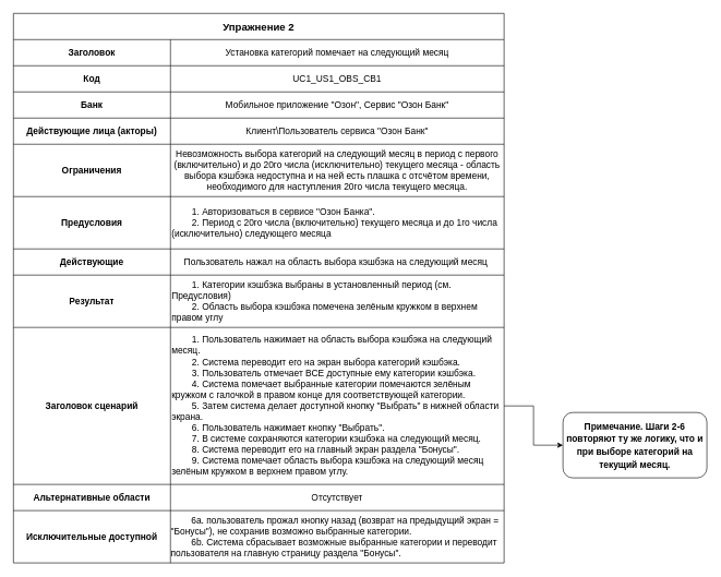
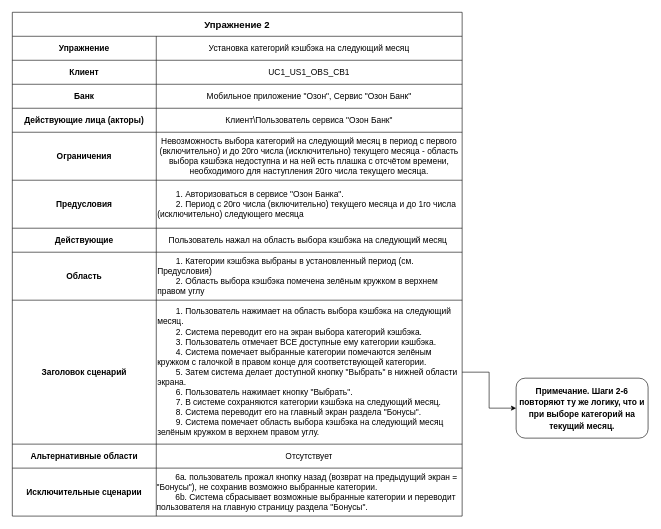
  <mxCell id="0" />
  <mxCell id="1" parent="0" />
  <mxCell id="2" value="" style="edgeStyle=orthogonalEdgeStyle;rounded=0;orthogonalLoop=1;jettySize=auto;html=1;exitX=1;exitY=0.5;exitDx=0;exitDy=0;" parent="1" source="28" target="37" edge="1"><mxGeometry relative="1" as="geometry"><Array as="points" /></mxGeometry></mxCell>
  <mxCell id="3" value="Упражнение 2" style="shape=table;startSize=40;container=1;collapsible=0;childLayout=tableLayout;fontSize=16;fontStyle=1;perimeterSpacing=10;" parent="1" vertex="1"><mxGeometry x="20" y="20" width="750" height="840" as="geometry" /></mxCell>
  <mxCell id="4" value="" style="shape=tableRow;horizontal=0;startSize=0;swimlaneHead=0;swimlaneBody=0;strokeColor=inherit;top=0;left=0;bottom=0;right=0;collapsible=0;dropTarget=0;fillColor=none;points=[[0,0.5],[1,0.5]];portConstraint=eastwest;" parent="3" vertex="1"><mxGeometry y="40" width="750" height="40" as="geometry" /></mxCell>
- <mxCell id="5" value="&lt;font style=&quot;font-size: 14px;&quot;&gt;&lt;b&gt;Заголовок&lt;/b&gt;&lt;/font&gt;" style="shape=partialRectangle;html=1;whiteSpace=wrap;connectable=0;strokeColor=inherit;overflow=hidden;fillColor=none;top=0;left=0;bottom=0;right=0;pointerEvents=1;" parent="4" vertex="1"><mxGeometry width="240" height="40" as="geometry"><mxRectangle width="240" height="40" as="alternateBounds" /></mxGeometry></mxCell>
- <mxCell id="6" value="&lt;font style=&quot;font-size: 14px;&quot;&gt;Установка категорий помечает на следующий месяц&lt;/font&gt;" style="shape=partialRectangle;html=1;whiteSpace=wrap;connectable=0;strokeColor=inherit;overflow=hidden;fillColor=none;top=0;left=0;bottom=0;right=0;pointerEvents=1;" parent="4" vertex="1"><mxGeometry x="240" width="510" height="40" as="geometry"><mxRectangle width="510" height="40" as="alternateBounds" /></mxGeometry></mxCell>
+ <mxCell id="5" value="&lt;font style=&quot;font-size: 14px;&quot;&gt;&lt;b&gt;Упражнение&lt;/b&gt;&lt;/font&gt;" style="shape=partialRectangle;html=1;whiteSpace=wrap;connectable=0;strokeColor=inherit;overflow=hidden;fillColor=none;top=0;left=0;bottom=0;right=0;pointerEvents=1;" parent="4" vertex="1"><mxGeometry width="240" height="40" as="geometry"><mxRectangle width="240" height="40" as="alternateBounds" /></mxGeometry></mxCell>
+ <mxCell id="6" value="&lt;font style=&quot;font-size: 14px;&quot;&gt;Установка категорий кэшбэка на следующий месяц&lt;/font&gt;" style="shape=partialRectangle;html=1;whiteSpace=wrap;connectable=0;strokeColor=inherit;overflow=hidden;fillColor=none;top=0;left=0;bottom=0;right=0;pointerEvents=1;" parent="4" vertex="1"><mxGeometry x="240" width="510" height="40" as="geometry"><mxRectangle width="510" height="40" as="alternateBounds" /></mxGeometry></mxCell>
  <mxCell id="7" value="" style="shape=tableRow;horizontal=0;startSize=0;swimlaneHead=0;swimlaneBody=0;strokeColor=inherit;top=0;left=0;bottom=0;right=0;collapsible=0;dropTarget=0;fillColor=none;points=[[0,0.5],[1,0.5]];portConstraint=eastwest;" parent="3" vertex="1"><mxGeometry y="80" width="750" height="40" as="geometry" /></mxCell>
- <mxCell id="8" value="&lt;font style=&quot;font-size: 14px;&quot;&gt;&lt;b&gt;Код&lt;/b&gt;&lt;/font&gt;" style="shape=partialRectangle;html=1;whiteSpace=wrap;connectable=0;strokeColor=inherit;overflow=hidden;fillColor=none;top=0;left=0;bottom=0;right=0;pointerEvents=1;" parent="7" vertex="1"><mxGeometry width="240" height="40" as="geometry"><mxRectangle width="240" height="40" as="alternateBounds" /></mxGeometry></mxCell>
+ <mxCell id="8" value="&lt;font style=&quot;font-size: 14px;&quot;&gt;&lt;b&gt;Клиент&lt;/b&gt;&lt;/font&gt;" style="shape=partialRectangle;html=1;whiteSpace=wrap;connectable=0;strokeColor=inherit;overflow=hidden;fillColor=none;top=0;left=0;bottom=0;right=0;pointerEvents=1;" parent="7" vertex="1"><mxGeometry width="240" height="40" as="geometry"><mxRectangle width="240" height="40" as="alternateBounds" /></mxGeometry></mxCell>
  <mxCell id="9" value="&lt;span style=&quot;text-wrap: nowrap;&quot;&gt;&lt;font style=&quot;font-size: 14px;&quot;&gt;UC1_US1_OBS_CB1&lt;/font&gt;&lt;/span&gt;" style="shape=partialRectangle;html=1;whiteSpace=wrap;connectable=0;strokeColor=inherit;overflow=hidden;fillColor=none;top=0;left=0;bottom=0;right=0;pointerEvents=1;" parent="7" vertex="1"><mxGeometry x="240" width="510" height="40" as="geometry"><mxRectangle width="510" height="40" as="alternateBounds" /></mxGeometry></mxCell>
  <mxCell id="10" value="" style="shape=tableRow;horizontal=0;startSize=0;swimlaneHead=0;swimlaneBody=0;strokeColor=inherit;top=0;left=0;bottom=0;right=0;collapsible=0;dropTarget=0;fillColor=none;points=[[0,0.5],[1,0.5]];portConstraint=eastwest;" parent="3" vertex="1"><mxGeometry y="120" width="750" height="40" as="geometry" /></mxCell>
  <mxCell id="11" value="&lt;font style=&quot;font-size: 14px;&quot;&gt;&lt;b&gt;Банк&lt;/b&gt;&lt;/font&gt;" style="shape=partialRectangle;html=1;whiteSpace=wrap;connectable=0;strokeColor=inherit;overflow=hidden;fillColor=none;top=0;left=0;bottom=0;right=0;pointerEvents=1;" parent="10" vertex="1"><mxGeometry width="240" height="40" as="geometry"><mxRectangle width="240" height="40" as="alternateBounds" /></mxGeometry></mxCell>
  <mxCell id="12" value="&lt;font style=&quot;font-size: 14px;&quot;&gt;Мобильное приложение &quot;Озон&quot;, Сервис &quot;Озон Банк&quot;&lt;/font&gt;" style="shape=partialRectangle;html=1;whiteSpace=wrap;connectable=0;strokeColor=inherit;overflow=hidden;fillColor=none;top=0;left=0;bottom=0;right=0;pointerEvents=1;" parent="10" vertex="1"><mxGeometry x="240" width="510" height="40" as="geometry"><mxRectangle width="510" height="40" as="alternateBounds" /></mxGeometry></mxCell>
  <mxCell id="13" value="" style="shape=tableRow;horizontal=0;startSize=0;swimlaneHead=0;swimlaneBody=0;strokeColor=inherit;top=0;left=0;bottom=0;right=0;collapsible=0;dropTarget=0;fillColor=none;points=[[0,0.5],[1,0.5]];portConstraint=eastwest;" parent="3" vertex="1"><mxGeometry y="160" width="750" height="40" as="geometry" /></mxCell>
  <mxCell id="14" value="&lt;font style=&quot;font-size: 14px;&quot;&gt;&lt;b&gt;Действующие лица (акторы)&lt;/b&gt;&lt;/font&gt;" style="shape=partialRectangle;html=1;whiteSpace=wrap;connectable=0;strokeColor=inherit;overflow=hidden;fillColor=none;top=0;left=0;bottom=0;right=0;pointerEvents=1;" parent="13" vertex="1"><mxGeometry width="240" height="40" as="geometry"><mxRectangle width="240" height="40" as="alternateBounds" /></mxGeometry></mxCell>
  <mxCell id="15" value="&lt;font style=&quot;font-size: 14px;&quot;&gt;Клиент\Пользователь сервиса &quot;Озон Банк&quot;&lt;/font&gt;" style="shape=partialRectangle;html=1;whiteSpace=wrap;connectable=0;strokeColor=inherit;overflow=hidden;fillColor=none;top=0;left=0;bottom=0;right=0;pointerEvents=1;" parent="13" vertex="1"><mxGeometry x="240" width="510" height="40" as="geometry"><mxRectangle width="510" height="40" as="alternateBounds" /></mxGeometry></mxCell>
  <mxCell id="16" value="" style="shape=tableRow;horizontal=0;startSize=0;swimlaneHead=0;swimlaneBody=0;strokeColor=inherit;top=0;left=0;bottom=0;right=0;collapsible=0;dropTarget=0;fillColor=none;points=[[0,0.5],[1,0.5]];portConstraint=eastwest;" parent="3" vertex="1"><mxGeometry y="200" width="750" height="80" as="geometry" /></mxCell>
  <mxCell id="17" value="&lt;font style=&quot;font-size: 14px;&quot;&gt;&lt;b&gt;Ограничения&lt;/b&gt;&lt;/font&gt;" style="shape=partialRectangle;html=1;whiteSpace=wrap;connectable=0;strokeColor=inherit;overflow=hidden;fillColor=none;top=0;left=0;bottom=0;right=0;pointerEvents=1;" parent="16" vertex="1"><mxGeometry width="240" height="80" as="geometry"><mxRectangle width="240" height="80" as="alternateBounds" /></mxGeometry></mxCell>
  <mxCell id="18" value="&lt;span style=&quot;font-size: 14px; background-color: initial;&quot;&gt;Невозможность выбора категорий на следующий месяц в период с первого (включительно) и до 20го числа (исключительно) текущего месяца - область выбора кэшбэка недоступна и на ней есть плашка с отсчётом времени, необходимого для наступления 20го числа текущего месяца.&lt;/span&gt;" style="shape=partialRectangle;html=1;whiteSpace=wrap;connectable=0;strokeColor=inherit;overflow=hidden;fillColor=none;top=0;left=0;bottom=0;right=0;pointerEvents=1;align=center;" parent="16" vertex="1"><mxGeometry x="240" width="510" height="80" as="geometry"><mxRectangle width="510" height="80" as="alternateBounds" /></mxGeometry></mxCell>
  <mxCell id="19" value="" style="shape=tableRow;horizontal=0;startSize=0;swimlaneHead=0;swimlaneBody=0;strokeColor=inherit;top=0;left=0;bottom=0;right=0;collapsible=0;dropTarget=0;fillColor=none;points=[[0,0.5],[1,0.5]];portConstraint=eastwest;" parent="3" vertex="1"><mxGeometry y="280" width="750" height="80" as="geometry" /></mxCell>
  <mxCell id="20" value="&lt;font style=&quot;font-size: 14px;&quot;&gt;&lt;b&gt;Предусловия&lt;/b&gt;&lt;/font&gt;" style="shape=partialRectangle;html=1;whiteSpace=wrap;connectable=0;strokeColor=inherit;overflow=hidden;fillColor=none;top=0;left=0;bottom=0;right=0;pointerEvents=1;" parent="19" vertex="1"><mxGeometry width="240" height="80" as="geometry"><mxRectangle width="240" height="80" as="alternateBounds" /></mxGeometry></mxCell>
  <mxCell id="21" value="&lt;span style=&quot;font-size: 14px; background-color: initial;&quot;&gt;&lt;span style=&quot;white-space: pre;&quot;&gt;&#09;&lt;/span&gt;1. Авторизоваться в сервисе &quot;Озон Банка&quot;.&lt;/span&gt;&lt;br&gt;&lt;span style=&quot;font-size: 14px; background-color: initial;&quot;&gt;&lt;span style=&quot;white-space: pre;&quot;&gt;&#09;&lt;/span&gt;2. Период с 20го числа (включительно) текущего месяца и до 1го числа (исключительно) следующего месяца&lt;/span&gt;" style="shape=partialRectangle;html=1;whiteSpace=wrap;connectable=0;strokeColor=inherit;overflow=hidden;fillColor=none;top=0;left=0;bottom=0;right=0;pointerEvents=1;align=left;" parent="19" vertex="1"><mxGeometry x="240" width="510" height="80" as="geometry"><mxRectangle width="510" height="80" as="alternateBounds" /></mxGeometry></mxCell>
  <mxCell id="22" value="" style="shape=tableRow;horizontal=0;startSize=0;swimlaneHead=0;swimlaneBody=0;strokeColor=inherit;top=0;left=0;bottom=0;right=0;collapsible=0;dropTarget=0;fillColor=none;points=[[0,0.5],[1,0.5]];portConstraint=eastwest;" parent="3" vertex="1"><mxGeometry y="360" width="750" height="40" as="geometry" /></mxCell>
  <mxCell id="23" value="&lt;div&gt;&lt;span style=&quot;background-color: initial;&quot;&gt;&lt;font style=&quot;font-size: 14px;&quot;&gt;&lt;b&gt;Действующие&lt;/b&gt;&lt;/font&gt;&lt;/span&gt;&lt;br&gt;&lt;/div&gt;" style="shape=partialRectangle;html=1;whiteSpace=wrap;connectable=0;strokeColor=inherit;overflow=hidden;fillColor=none;top=0;left=0;bottom=0;right=0;pointerEvents=1;" parent="22" vertex="1"><mxGeometry width="240" height="40" as="geometry"><mxRectangle width="240" height="40" as="alternateBounds" /></mxGeometry></mxCell>
  <mxCell id="24" value="&lt;div&gt;&lt;span style=&quot;font-size: 14px; background-color: initial;&quot;&gt;Пользователь нажал на область выбора кэшбэка на следующий месяц&amp;nbsp;&lt;/span&gt;&lt;/div&gt;" style="shape=partialRectangle;html=1;whiteSpace=wrap;connectable=0;strokeColor=inherit;overflow=hidden;fillColor=none;top=0;left=0;bottom=0;right=0;pointerEvents=1;align=center;" parent="22" vertex="1"><mxGeometry x="240" width="510" height="40" as="geometry"><mxRectangle width="510" height="40" as="alternateBounds" /></mxGeometry></mxCell>
  <mxCell id="25" style="shape=tableRow;horizontal=0;startSize=0;swimlaneHead=0;swimlaneBody=0;strokeColor=inherit;top=0;left=0;bottom=0;right=0;collapsible=0;dropTarget=0;fillColor=none;points=[[0,0.5],[1,0.5]];portConstraint=eastwest;" parent="3" vertex="1"><mxGeometry y="400" width="750" height="80" as="geometry" /></mxCell>
- <mxCell id="26" value="&lt;font style=&quot;font-size: 14px;&quot;&gt;&lt;b&gt;Результат&lt;/b&gt;&lt;/font&gt;" style="shape=partialRectangle;html=1;whiteSpace=wrap;connectable=0;strokeColor=inherit;overflow=hidden;fillColor=none;top=0;left=0;bottom=0;right=0;pointerEvents=1;" parent="25" vertex="1"><mxGeometry width="240" height="80" as="geometry"><mxRectangle width="240" height="80" as="alternateBounds" /></mxGeometry></mxCell>
+ <mxCell id="26" value="&lt;font style=&quot;font-size: 14px;&quot;&gt;&lt;b&gt;Область&lt;/b&gt;&lt;/font&gt;" style="shape=partialRectangle;html=1;whiteSpace=wrap;connectable=0;strokeColor=inherit;overflow=hidden;fillColor=none;top=0;left=0;bottom=0;right=0;pointerEvents=1;" parent="25" vertex="1"><mxGeometry width="240" height="80" as="geometry"><mxRectangle width="240" height="80" as="alternateBounds" /></mxGeometry></mxCell>
  <mxCell id="27" value="&lt;span style=&quot;font-size: 14px; background-color: initial;&quot;&gt;&lt;span style=&quot;white-space: pre;&quot;&gt;&#09;&lt;/span&gt;1. Категории кэшбэка выбраны в установленный период (см. Предусловия)&lt;/span&gt;&lt;br&gt;&lt;span style=&quot;font-size: 14px; background-color: initial;&quot;&gt;&lt;span style=&quot;white-space: pre;&quot;&gt;&#09;&lt;/span&gt;2. Область выбора кэшбэка помечена зелёным кружком в верхнем правом углу&lt;/span&gt;" style="shape=partialRectangle;html=1;whiteSpace=wrap;connectable=0;strokeColor=inherit;overflow=hidden;fillColor=none;top=0;left=0;bottom=0;right=0;pointerEvents=1;align=left;" parent="25" vertex="1"><mxGeometry x="240" width="510" height="80" as="geometry"><mxRectangle width="510" height="80" as="alternateBounds" /></mxGeometry></mxCell>
  <mxCell id="28" value="" style="shape=tableRow;horizontal=0;startSize=0;swimlaneHead=0;swimlaneBody=0;strokeColor=inherit;top=0;left=0;bottom=0;right=0;collapsible=0;dropTarget=0;fillColor=none;points=[[0,0.5],[1,0.5]];portConstraint=eastwest;" parent="3" vertex="1"><mxGeometry y="480" width="750" height="240" as="geometry" /></mxCell>
  <mxCell id="29" value="&lt;font style=&quot;font-size: 14px;&quot;&gt;&lt;b&gt;Заголовок сценарий&lt;/b&gt;&lt;/font&gt;" style="shape=partialRectangle;html=1;whiteSpace=wrap;connectable=0;strokeColor=inherit;overflow=hidden;fillColor=none;top=0;left=0;bottom=0;right=0;pointerEvents=1;" parent="28" vertex="1"><mxGeometry width="240" height="240" as="geometry"><mxRectangle width="240" height="240" as="alternateBounds" /></mxGeometry></mxCell>
  <mxCell id="30" value="&lt;span style=&quot;font-size: 14px; background-color: initial;&quot;&gt;&lt;span style=&quot;white-space: pre;&quot;&gt;&#09;&lt;/span&gt;1&lt;/span&gt;&lt;span style=&quot;font-size: 14px; background-color: initial;&quot;&gt;. Пользователь нажимает на область выбора кэшбэка на следующий месяц.&lt;/span&gt;&lt;br&gt;&lt;span style=&quot;font-size: 14px; background-color: initial;&quot;&gt;&lt;span style=&quot;white-space: pre;&quot;&gt;&#09;&lt;/span&gt;2. Система переводит его на экран выбора категорий кэшбэка.&lt;/span&gt;&lt;br&gt;&lt;span style=&quot;font-size: 14px; background-color: initial;&quot;&gt;&lt;span style=&quot;white-space: pre;&quot;&gt;&#09;&lt;/span&gt;3. Пользователь отмечает ВСЕ доступные ему категории кэшбэка.&lt;/span&gt;&lt;br&gt;&lt;span style=&quot;font-size: 14px; background-color: initial;&quot;&gt;&lt;span style=&quot;white-space: pre;&quot;&gt;&#09;&lt;/span&gt;4. Система помечает выбранные категории помечаются зелёным кружком с галочкой в правом конце для соответствующей категории.&lt;/span&gt;&lt;div&gt;&lt;span style=&quot;font-size: 14px; background-color: initial;&quot;&gt;&lt;span style=&quot;white-space: pre;&quot;&gt;&#09;&lt;/span&gt;5.&amp;nbsp;Затем система делает доступной кнопку &quot;Выбрать&quot; в нижней области экрана.&lt;/span&gt;&lt;div&gt;&lt;span style=&quot;font-size: 14px;&quot;&gt;&lt;span style=&quot;white-space: pre;&quot;&gt;&#09;&lt;/span&gt;6. Пользователь нажимает кнопку &quot;Выбрать&quot;.&lt;/span&gt;&lt;/div&gt;&lt;div&gt;&lt;span style=&quot;font-size: 14px;&quot;&gt;&lt;span style=&quot;white-space: pre;&quot;&gt;&#09;&lt;/span&gt;7. В системе сохраняются категории кэшбэка на следующий месяц.&lt;br&gt;&lt;/span&gt;&lt;span style=&quot;font-size: 14px; background-color: initial;&quot;&gt;&lt;span style=&quot;white-space: pre;&quot;&gt;&#09;&lt;/span&gt;8. Система переводит его на главный экран раздела &quot;Бонусы&quot;.&lt;/span&gt;&lt;/div&gt;&lt;div&gt;&lt;span style=&quot;background-color: initial; font-size: 14px;&quot;&gt;&lt;span style=&quot;white-space: pre;&quot;&gt;&#09;&lt;/span&gt;9. Система помечает&amp;nbsp;&lt;/span&gt;&lt;span style=&quot;background-color: initial; font-size: 14px;&quot;&gt;область выбора кэшбэка на следующий месяц зелёным кружком в верхнем правом углу.&lt;/span&gt;&lt;/div&gt;&lt;/div&gt;" style="shape=partialRectangle;html=1;whiteSpace=wrap;connectable=0;strokeColor=inherit;overflow=hidden;fillColor=none;top=0;left=0;bottom=0;right=0;pointerEvents=1;align=left;" parent="28" vertex="1"><mxGeometry x="240" width="510" height="240" as="geometry"><mxRectangle width="510" height="240" as="alternateBounds" /></mxGeometry></mxCell>
  <mxCell id="31" value="" style="shape=tableRow;horizontal=0;startSize=0;swimlaneHead=0;swimlaneBody=0;strokeColor=inherit;top=0;left=0;bottom=0;right=0;collapsible=0;dropTarget=0;fillColor=none;points=[[0,0.5],[1,0.5]];portConstraint=eastwest;" parent="3" vertex="1"><mxGeometry y="720" width="750" height="40" as="geometry" /></mxCell>
  <mxCell id="32" value="&lt;font style=&quot;font-size: 14px;&quot;&gt;&lt;b&gt;Альтернативные области&lt;/b&gt;&lt;/font&gt;" style="shape=partialRectangle;html=1;whiteSpace=wrap;connectable=0;strokeColor=inherit;overflow=hidden;fillColor=none;top=0;left=0;bottom=0;right=0;pointerEvents=1;" parent="31" vertex="1"><mxGeometry width="240" height="40" as="geometry"><mxRectangle width="240" height="40" as="alternateBounds" /></mxGeometry></mxCell>
  <mxCell id="33" value="&lt;div style=&quot;&quot;&gt;&lt;font style=&quot;font-size: 14px;&quot;&gt;Отсутствует&lt;/font&gt;&lt;/div&gt;" style="shape=partialRectangle;html=1;whiteSpace=wrap;connectable=0;strokeColor=inherit;overflow=hidden;fillColor=none;top=0;left=0;bottom=0;right=0;pointerEvents=1;align=center;" parent="31" vertex="1"><mxGeometry x="240" width="510" height="40" as="geometry"><mxRectangle width="510" height="40" as="alternateBounds" /></mxGeometry></mxCell>
  <mxCell id="34" value="" style="shape=tableRow;horizontal=0;startSize=0;swimlaneHead=0;swimlaneBody=0;strokeColor=inherit;top=0;left=0;bottom=0;right=0;collapsible=0;dropTarget=0;fillColor=none;points=[[0,0.5],[1,0.5]];portConstraint=eastwest;" parent="3" vertex="1"><mxGeometry y="760" width="750" height="80" as="geometry" /></mxCell>
- <mxCell id="35" value="&lt;font style=&quot;font-size: 14px;&quot;&gt;&lt;b&gt;Исключительные доступной&lt;/b&gt;&lt;/font&gt;" style="shape=partialRectangle;html=1;whiteSpace=wrap;connectable=0;strokeColor=inherit;overflow=hidden;fillColor=none;top=0;left=0;bottom=0;right=0;pointerEvents=1;" parent="34" vertex="1"><mxGeometry width="240" height="80" as="geometry"><mxRectangle width="240" height="80" as="alternateBounds" /></mxGeometry></mxCell>
+ <mxCell id="35" value="&lt;font style=&quot;font-size: 14px;&quot;&gt;&lt;b&gt;Исключительные сценарии&lt;/b&gt;&lt;/font&gt;" style="shape=partialRectangle;html=1;whiteSpace=wrap;connectable=0;strokeColor=inherit;overflow=hidden;fillColor=none;top=0;left=0;bottom=0;right=0;pointerEvents=1;" parent="34" vertex="1"><mxGeometry width="240" height="80" as="geometry"><mxRectangle width="240" height="80" as="alternateBounds" /></mxGeometry></mxCell>
  <mxCell id="36" value="&lt;div style=&quot;text-align: left;&quot;&gt;&lt;span style=&quot;background-color: initial; font-size: 14px;&quot;&gt;&lt;span style=&quot;white-space: pre;&quot;&gt;&#09;&lt;/span&gt;6а. пользователь прожал кнопку назад (возврат на предыдущий экран = &quot;Бонусы&quot;), не сохранив возможно выбранные категории.&lt;/span&gt;&lt;/div&gt;&lt;div style=&quot;text-align: left;&quot;&gt;&lt;span style=&quot;background-color: initial; font-size: 14px;&quot;&gt;&lt;span style=&quot;white-space: pre;&quot;&gt;&#09;&lt;/span&gt;6b. Система сбрасывает возможные выбранные категории и переводит пользователя на главную страницу раздела &quot;Бонусы&quot;.&lt;/span&gt;&lt;/div&gt;" style="shape=partialRectangle;html=1;whiteSpace=wrap;connectable=0;strokeColor=inherit;overflow=hidden;fillColor=none;top=0;left=0;bottom=0;right=0;pointerEvents=1;" parent="34" vertex="1"><mxGeometry x="240" width="510" height="80" as="geometry"><mxRectangle width="510" height="80" as="alternateBounds" /></mxGeometry></mxCell>
  <mxCell id="37" value="&lt;font style=&quot;font-size: 14px;&quot;&gt;Примечание. Шаги 2-6 повторяют ту же логику, что и при выборе категорий на текущий месяц.&lt;/font&gt;" style="rounded=1;whiteSpace=wrap;html=1;fontSize=16;startSize=40;fontStyle=1;" parent="1" vertex="1"><mxGeometry x="860" y="630" width="220" height="100" as="geometry" /></mxCell>
